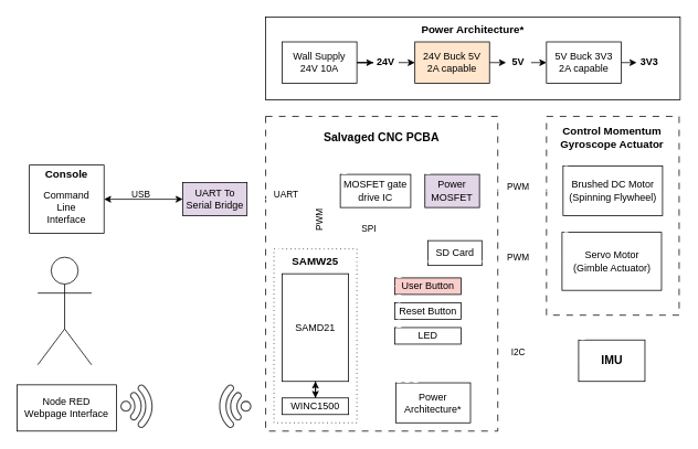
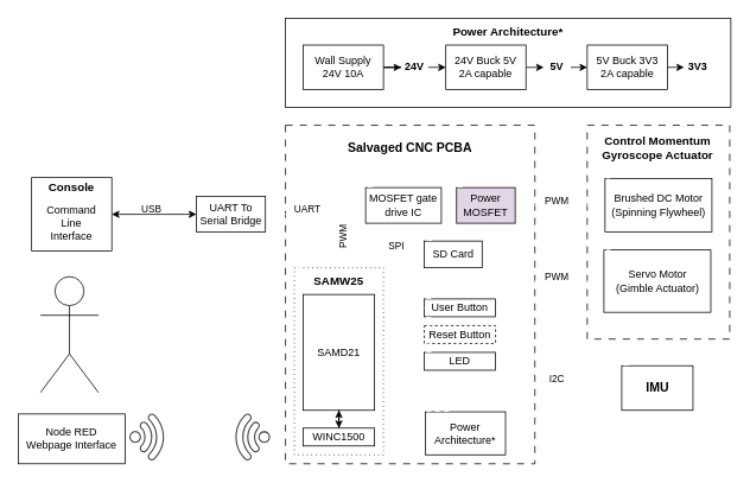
  <mxCell id="0" />
  <mxCell id="1" parent="0" />
  <mxCell id="2" value="" style="rounded=0;whiteSpace=wrap;html=1;dashed=1;dashPattern=8 8;" vertex="1" parent="1"><mxGeometry x="658.75" y="140" width="160" height="240" as="geometry" /></mxCell>
  <mxCell id="3" value="" style="group" vertex="1" connectable="0" parent="1"><mxGeometry x="677.5" y="280" width="120" height="70" as="geometry" /></mxCell>
  <mxCell id="4" value="" style="rounded=0;whiteSpace=wrap;html=1;" vertex="1" parent="3"><mxGeometry width="120" height="70" as="geometry" /></mxCell>
  <mxCell id="5" value="Servo Motor&lt;div&gt;(Gimble Actuator)&lt;/div&gt;" style="text;html=1;align=center;verticalAlign=middle;whiteSpace=wrap;rounded=0;" vertex="1" parent="3"><mxGeometry x="10" y="26.25" width="100" height="17.5" as="geometry" /></mxCell>
  <mxCell id="6" value="&lt;b&gt;&lt;font style=&quot;font-size: 13px;&quot;&gt;Control Momentum Gyroscope Actuator&lt;/font&gt;&lt;/b&gt;" style="text;html=1;align=center;verticalAlign=middle;whiteSpace=wrap;rounded=0;" vertex="1" parent="1"><mxGeometry x="658.75" y="150" width="157.5" height="30" as="geometry" /></mxCell>
  <mxCell id="7" value="" style="group" vertex="1" connectable="0" parent="1"><mxGeometry x="697.5" y="410" width="80" height="50" as="geometry" /></mxCell>
  <mxCell id="8" value="" style="rounded=0;whiteSpace=wrap;html=1;" vertex="1" parent="7"><mxGeometry width="80" height="50" as="geometry" /></mxCell>
  <mxCell id="9" value="&lt;b&gt;&lt;font style=&quot;font-size: 14px;&quot;&gt;IMU&lt;/font&gt;&lt;/b&gt;" style="text;html=1;align=center;verticalAlign=middle;whiteSpace=wrap;rounded=0;" vertex="1" parent="7"><mxGeometry x="20" y="18.75" width="40" height="12.5" as="geometry" /></mxCell>
  <mxCell id="10" value="" style="ellipse;whiteSpace=wrap;html=1;aspect=fixed;fillColor=light-dark(#FFFFFF,#FFFF00);strokeColor=none;" vertex="1" parent="7"><mxGeometry y="-10" width="10" height="10" as="geometry" /></mxCell>
  <mxCell id="11" value="" style="rounded=0;whiteSpace=wrap;html=1;" vertex="1" parent="1"><mxGeometry x="678.75" y="200" width="120" height="60" as="geometry" /></mxCell>
  <mxCell id="12" value="Brushed DC Motor&lt;div&gt;(Spinning Flywheel)&lt;/div&gt;" style="text;html=1;align=center;verticalAlign=middle;whiteSpace=wrap;rounded=0;container=0;" vertex="1" parent="1"><mxGeometry x="678.75" y="215" width="120" height="30" as="geometry" /></mxCell>
  <mxCell id="13" value="" style="rounded=0;whiteSpace=wrap;html=1;strokeColor=light-dark(#000000,#00CCCC);" vertex="1" parent="1"><mxGeometry x="320" y="20" width="500" height="100" as="geometry" /></mxCell>
  <mxCell id="14" value="&lt;b&gt;&lt;font style=&quot;font-size: 13px;&quot;&gt;Power Architecture*&lt;/font&gt;&lt;/b&gt;" style="text;html=1;align=center;verticalAlign=middle;whiteSpace=wrap;rounded=0;" vertex="1" parent="1"><mxGeometry x="505" y="20" width="130" height="30" as="geometry" /></mxCell>
  <mxCell id="15" style="edgeStyle=orthogonalEdgeStyle;rounded=0;orthogonalLoop=1;jettySize=auto;html=1;exitX=1;exitY=0.5;exitDx=0;exitDy=0;" edge="1" parent="1" source="16" target="22"><mxGeometry relative="1" as="geometry" /></mxCell>
  <mxCell id="16" value="Wall Supply&lt;div&gt;24V 10A&lt;/div&gt;" style="rounded=0;whiteSpace=wrap;html=1;" vertex="1" parent="1"><mxGeometry x="340" y="50" width="90" height="50" as="geometry" /></mxCell>
  <mxCell id="17" style="edgeStyle=orthogonalEdgeStyle;rounded=0;orthogonalLoop=1;jettySize=auto;html=1;exitX=1;exitY=0.5;exitDx=0;exitDy=0;entryX=0;entryY=0.5;entryDx=0;entryDy=0;" edge="1" parent="1" source="18" target="24"><mxGeometry relative="1" as="geometry" /></mxCell>
- <mxCell id="18" value="24V Buck 5V&lt;div&gt;2A capable&lt;/div&gt;" style="rounded=0;whiteSpace=wrap;html=1;fillColor=#ffe6cc;" vertex="1" parent="1"><mxGeometry x="500" y="50" width="90" height="50" as="geometry" /></mxCell>
+ <mxCell id="18" value="24V Buck 5V&lt;div&gt;2A capable&lt;/div&gt;" style="rounded=0;whiteSpace=wrap;html=1;" vertex="1" parent="1"><mxGeometry x="500" y="50" width="90" height="50" as="geometry" /></mxCell>
  <mxCell id="19" style="edgeStyle=orthogonalEdgeStyle;rounded=0;orthogonalLoop=1;jettySize=auto;html=1;exitX=1;exitY=0.5;exitDx=0;exitDy=0;entryX=0;entryY=0.5;entryDx=0;entryDy=0;" edge="1" parent="1" source="20" target="25"><mxGeometry relative="1" as="geometry" /></mxCell>
  <mxCell id="20" value="5V Buck 3V3&lt;div&gt;2A capable&lt;/div&gt;" style="rounded=0;whiteSpace=wrap;html=1;" vertex="1" parent="1"><mxGeometry x="658.75" y="50" width="90" height="50" as="geometry" /></mxCell>
  <mxCell id="21" style="edgeStyle=orthogonalEdgeStyle;rounded=0;orthogonalLoop=1;jettySize=auto;html=1;exitX=1;exitY=0.5;exitDx=0;exitDy=0;entryX=0;entryY=0.5;entryDx=0;entryDy=0;" edge="1" parent="1" source="22" target="18"><mxGeometry relative="1" as="geometry" /></mxCell>
  <mxCell id="22" value="&lt;b&gt;24V&lt;/b&gt;" style="ellipse;whiteSpace=wrap;html=1;aspect=fixed;fillColor=light-dark(#FFFFFF,#FF3333);strokeColor=none;fontColor=light-dark(#000000,#000000);" vertex="1" parent="1"><mxGeometry x="450" y="60" width="30" height="30" as="geometry" /></mxCell>
  <mxCell id="23" style="edgeStyle=orthogonalEdgeStyle;rounded=0;orthogonalLoop=1;jettySize=auto;html=1;exitX=1;exitY=0.5;exitDx=0;exitDy=0;entryX=0;entryY=0.5;entryDx=0;entryDy=0;" edge="1" parent="1" source="24" target="20"><mxGeometry relative="1" as="geometry" /></mxCell>
  <mxCell id="24" value="&lt;font style=&quot;color: light-dark(rgb(0, 0, 0), rgb(0, 0, 0));&quot;&gt;&lt;b&gt;5V&lt;/b&gt;&lt;/font&gt;" style="ellipse;whiteSpace=wrap;html=1;aspect=fixed;fillColor=light-dark(#FFFFFF,#FF8000);strokeColor=none;" vertex="1" parent="1"><mxGeometry x="610" y="60" width="30" height="30" as="geometry" /></mxCell>
  <mxCell id="25" value="&lt;font style=&quot;color: light-dark(rgb(0, 0, 0), rgb(0, 0, 0));&quot;&gt;&lt;b&gt;3V3&lt;/b&gt;&lt;/font&gt;" style="ellipse;whiteSpace=wrap;html=1;aspect=fixed;fillColor=light-dark(#FFFFFF,#FFFF00);strokeColor=none;" vertex="1" parent="1"><mxGeometry x="767.5" y="60" width="30" height="30" as="geometry" /></mxCell>
  <mxCell id="26" value="" style="sketch=0;pointerEvents=1;shadow=0;dashed=0;html=1;strokeColor=none;fillColor=#434445;aspect=fixed;labelPosition=center;verticalLabelPosition=bottom;verticalAlign=top;align=center;outlineConnect=0;shape=mxgraph.vvd.wi_fi;rotation=225;container=0;" vertex="1" parent="1"><mxGeometry x="257.5" y="470" width="40" height="40" as="geometry" /></mxCell>
  <mxCell id="27" value="&lt;font style=&quot;font-size: 11px;&quot;&gt;PWM&lt;/font&gt;" style="text;html=1;align=center;verticalAlign=middle;whiteSpace=wrap;rounded=0;container=0;" vertex="1" parent="1"><mxGeometry x="350" y="270" width="30" height="20" as="geometry" /></mxCell>
  <mxCell id="28" value="" style="rounded=0;whiteSpace=wrap;html=1;dashed=1;dashPattern=8 8;" vertex="1" parent="1"><mxGeometry x="320" y="140" width="280" height="380" as="geometry" /></mxCell>
  <mxCell id="29" value="&lt;b&gt;&lt;font style=&quot;font-size: 14px;&quot;&gt;Salvaged CNC PCBA&lt;/font&gt;&lt;/b&gt;" style="text;html=1;align=center;verticalAlign=middle;whiteSpace=wrap;rounded=0;" vertex="1" parent="1"><mxGeometry x="381.25" y="155" width="157.5" height="20" as="geometry" /></mxCell>
  <mxCell id="30" value="" style="rounded=0;whiteSpace=wrap;html=1;dashed=1;dashPattern=1 4;" vertex="1" parent="1"><mxGeometry x="330" y="300" width="100" height="210" as="geometry" /></mxCell>
  <mxCell id="31" value="&lt;b&gt;&lt;font style=&quot;font-size: 13px;&quot;&gt;SAMW25&lt;/font&gt;&lt;/b&gt;" style="text;html=1;align=center;verticalAlign=middle;whiteSpace=wrap;rounded=0;" vertex="1" parent="1"><mxGeometry x="350" y="300" width="60" height="30" as="geometry" /></mxCell>
  <mxCell id="32" style="edgeStyle=orthogonalEdgeStyle;rounded=0;orthogonalLoop=1;jettySize=auto;html=1;entryX=0;entryY=0.5;entryDx=0;entryDy=0;strokeColor=light-dark(#FFFFFF,#FFFF00);" edge="1" parent="1" target="37"><mxGeometry relative="1" as="geometry"><mxPoint x="390" y="300" as="sourcePoint" /><mxPoint x="380.01" y="215" as="targetPoint" /><Array as="points"><mxPoint x="390" y="300" /><mxPoint x="390" y="230" /></Array></mxGeometry></mxCell>
  <mxCell id="33" style="edgeStyle=orthogonalEdgeStyle;rounded=0;orthogonalLoop=1;jettySize=auto;html=1;entryX=0;entryY=0.5;entryDx=0;entryDy=0;exitX=0.992;exitY=0.418;exitDx=0;exitDy=0;exitPerimeter=0;strokeColor=light-dark(#FFFFFF,#FFFF00);" edge="1" parent="1" target="51"><mxGeometry relative="1" as="geometry"><mxPoint x="430" y="404.42" as="sourcePoint" /></mxGeometry></mxCell>
  <mxCell id="34" value="SAMD21" style="rounded=0;whiteSpace=wrap;html=1;" vertex="1" parent="1"><mxGeometry x="340" y="330" width="80" height="130" as="geometry" /></mxCell>
  <mxCell id="35" style="edgeStyle=orthogonalEdgeStyle;rounded=0;orthogonalLoop=1;jettySize=auto;html=1;exitX=0.5;exitY=0;exitDx=0;exitDy=0;startArrow=classic;startFill=1;" edge="1" parent="1" source="36" target="34"><mxGeometry relative="1" as="geometry" /></mxCell>
  <mxCell id="36" value="WINC1500" style="rounded=0;whiteSpace=wrap;html=1;" vertex="1" parent="1"><mxGeometry x="340" y="480" width="80" height="20" as="geometry" /></mxCell>
  <mxCell id="37" value="MOSFET gate drive IC" style="rounded=0;whiteSpace=wrap;html=1;container=1;" vertex="1" parent="1"><mxGeometry x="410" y="210" width="85" height="40" as="geometry"><mxRectangle x="370" y="230" width="160" height="30" as="alternateBounds" /></mxGeometry></mxCell>
  <mxCell id="38" style="edgeStyle=orthogonalEdgeStyle;rounded=0;orthogonalLoop=1;jettySize=auto;html=1;exitX=1;exitY=0.5;exitDx=0;exitDy=0;entryX=0;entryY=0.5;entryDx=0;entryDy=0;strokeColor=light-dark(#FFFFFF,#FF3333);" edge="1" parent="1" source="39" target="12"><mxGeometry relative="1" as="geometry"><Array as="points"><mxPoint x="576" y="230" /></Array></mxGeometry></mxCell>
  <mxCell id="39" value="Power MOSFET" style="rounded=0;whiteSpace=wrap;html=1;container=1;fillColor=#e1d5e7;" vertex="1" parent="1"><mxGeometry x="512.1" y="210" width="65.8" height="40" as="geometry" /></mxCell>
  <mxCell id="40" value="Power Architecture*" style="rounded=0;whiteSpace=wrap;html=1;strokeColor=light-dark(#000000,#00CCCC);" vertex="1" parent="1"><mxGeometry x="477.05" y="461.72" width="90" height="48.28" as="geometry" /></mxCell>
  <mxCell id="41" value="" style="ellipse;whiteSpace=wrap;html=1;aspect=fixed;fillColor=light-dark(#FFFFFF,#FF8000);strokeColor=none;" vertex="1" parent="1"><mxGeometry x="410" y="200" width="10" height="10" as="geometry" /></mxCell>
  <mxCell id="42" value="" style="ellipse;whiteSpace=wrap;html=1;aspect=fixed;fillColor=light-dark(#FFFFFF,#FFFF00);strokeColor=none;" vertex="1" parent="1"><mxGeometry x="330" y="290" width="10" height="10" as="geometry" /></mxCell>
  <mxCell id="43" value="" style="ellipse;whiteSpace=wrap;html=1;aspect=fixed;fillColor=light-dark(#FFFFFF,#FF3333);strokeColor=none;" vertex="1" parent="1"><mxGeometry x="475.8" y="451.72" width="10" height="10" as="geometry" /></mxCell>
  <mxCell id="44" value="" style="ellipse;whiteSpace=wrap;html=1;aspect=fixed;fillColor=light-dark(#FFFFFF,#FF8000);strokeColor=none;" vertex="1" parent="1"><mxGeometry x="485.8" y="451.72" width="10" height="10" as="geometry" /></mxCell>
  <mxCell id="45" value="" style="ellipse;whiteSpace=wrap;html=1;aspect=fixed;fillColor=light-dark(#FFFFFF,#FFFF00);strokeColor=none;" vertex="1" parent="1"><mxGeometry x="495.8" y="451.72" width="10" height="10" as="geometry" /></mxCell>
  <mxCell id="46" value="" style="ellipse;whiteSpace=wrap;html=1;aspect=fixed;fillColor=light-dark(#FFFFFF,#FF3333);strokeColor=none;" vertex="1" parent="1"><mxGeometry x="510.8" y="200" width="10" height="10" as="geometry" /></mxCell>
  <mxCell id="47" value="&lt;font style=&quot;font-size: 11px;&quot;&gt;PWM&lt;/font&gt;" style="text;html=1;align=center;verticalAlign=middle;whiteSpace=wrap;rounded=0;" vertex="1" parent="1"><mxGeometry x="610" y="215" width="30" height="20" as="geometry" /></mxCell>
- <mxCell id="48" value="User Button" style="rounded=0;whiteSpace=wrap;html=1;container=1;fillColor=#f8cecc;" vertex="1" parent="1"><mxGeometry x="475.8" y="335" width="80" height="20" as="geometry" /></mxCell>
+ <mxCell id="48" value="User Button" style="rounded=0;whiteSpace=wrap;html=1;container=1;" vertex="1" parent="1"><mxGeometry x="475.8" y="335" width="80" height="20" as="geometry" /></mxCell>
  <mxCell id="49" style="edgeStyle=orthogonalEdgeStyle;rounded=0;orthogonalLoop=1;jettySize=auto;html=1;exitX=0;exitY=0.5;exitDx=0;exitDy=0;strokeColor=light-dark(#FFFFFF,#FFFF00);" edge="1" parent="1" source="50"><mxGeometry relative="1" as="geometry"><mxPoint x="430.8" y="375" as="targetPoint" /></mxGeometry></mxCell>
- <mxCell id="50" value="Reset Button" style="rounded=0;whiteSpace=wrap;html=1;container=1;" vertex="1" parent="1"><mxGeometry x="475.8" y="365" width="80" height="20" as="geometry" /></mxCell>
+ <mxCell id="50" value="Reset Button" style="rounded=0;whiteSpace=wrap;html=1;container=1;dashed=1;" vertex="1" parent="1"><mxGeometry x="475.8" y="365" width="80" height="20" as="geometry" /></mxCell>
  <mxCell id="51" value="LED" style="rounded=0;whiteSpace=wrap;html=1;container=1;" vertex="1" parent="1"><mxGeometry x="475.8" y="395" width="80" height="20" as="geometry" /></mxCell>
  <mxCell id="52" style="edgeStyle=orthogonalEdgeStyle;rounded=0;orthogonalLoop=1;jettySize=auto;html=1;exitX=0;exitY=0.5;exitDx=0;exitDy=0;entryX=0.992;entryY=0.103;entryDx=0;entryDy=0;entryPerimeter=0;strokeColor=light-dark(#FFFFFF,#FFFF00);" edge="1" parent="1" source="48"><mxGeometry relative="1" as="geometry"><mxPoint x="430" y="344.57" as="targetPoint" /></mxGeometry></mxCell>
  <mxCell id="53" value="" style="ellipse;whiteSpace=wrap;html=1;aspect=fixed;fillColor=light-dark(#FFFFFF,#FFFF00);strokeColor=none;" vertex="1" parent="1"><mxGeometry x="475.8" y="325" width="10" height="10" as="geometry" /></mxCell>
  <mxCell id="54" value="" style="ellipse;whiteSpace=wrap;html=1;aspect=fixed;fillColor=light-dark(#FFFFFF,#FFFF00);strokeColor=none;" vertex="1" parent="1"><mxGeometry x="475.8" y="355" width="10" height="10" as="geometry" /></mxCell>
  <mxCell id="55" value="" style="ellipse;whiteSpace=wrap;html=1;aspect=fixed;fillColor=light-dark(#FFFFFF,#FFFF00);strokeColor=none;" vertex="1" parent="1"><mxGeometry x="475.8" y="385" width="10" height="10" as="geometry" /></mxCell>
  <mxCell id="56" value="" style="ellipse;whiteSpace=wrap;html=1;aspect=fixed;fillColor=light-dark(#FFFFFF,#FF8000);strokeColor=none;" vertex="1" parent="1"><mxGeometry x="677.5" y="270" width="10" height="10" as="geometry" /></mxCell>
  <mxCell id="57" value="" style="ellipse;whiteSpace=wrap;html=1;aspect=fixed;fillColor=light-dark(#FFFFFF,#FF3333);strokeColor=none;" vertex="1" parent="1"><mxGeometry x="677.5" y="190" width="10" height="10" as="geometry" /></mxCell>
  <mxCell id="58" style="edgeStyle=orthogonalEdgeStyle;rounded=0;orthogonalLoop=1;jettySize=auto;html=1;startArrow=classic;startFill=1;strokeColor=light-dark(#FFFFFF,#FFFF00);exitX=0;exitY=0.5;exitDx=0;exitDy=0;" edge="1" parent="1" source="8"><mxGeometry relative="1" as="geometry"><mxPoint x="670" y="430" as="sourcePoint" /><mxPoint x="430" y="435" as="targetPoint" /><Array as="points"><mxPoint x="430" y="435" /></Array></mxGeometry></mxCell>
  <mxCell id="59" value="&lt;font style=&quot;font-size: 11px;&quot;&gt;I2C&lt;/font&gt;" style="text;html=1;align=center;verticalAlign=middle;whiteSpace=wrap;rounded=0;" vertex="1" parent="1"><mxGeometry x="610" y="415" width="30" height="20" as="geometry" /></mxCell>
  <mxCell id="60" style="edgeStyle=orthogonalEdgeStyle;rounded=0;orthogonalLoop=1;jettySize=auto;html=1;exitX=0;exitY=0.5;exitDx=0;exitDy=0;entryX=0.867;entryY=0;entryDx=0;entryDy=0;entryPerimeter=0;strokeColor=light-dark(#FFFFFF,#FFFF00);startArrow=classicThin;startFill=1;" edge="1" parent="1" source="61" target="30"><mxGeometry relative="1" as="geometry"><mxPoint x="430" y="300" as="targetPoint" /><Array as="points"><mxPoint x="417" y="285" /></Array></mxGeometry></mxCell>
- <mxCell id="61" value="SD Card" style="rounded=0;whiteSpace=wrap;html=1;" vertex="1" parent="1"><mxGeometry x="515.8" y="290" width="65" height="30" as="geometry" /></mxCell>
+ <mxCell id="61" value="SD Card" style="rounded=0;whiteSpace=wrap;html=1;" vertex="1" parent="1"><mxGeometry x="475.8" y="270" width="65" height="30" as="geometry" /></mxCell>
  <mxCell id="62" value="&lt;font style=&quot;font-size: 11px;&quot;&gt;PWM&lt;/font&gt;" style="text;html=1;align=center;verticalAlign=middle;whiteSpace=wrap;rounded=0;rotation=270;" vertex="1" parent="1"><mxGeometry x="370" y="255" width="30" height="20" as="geometry" /></mxCell>
  <mxCell id="63" style="edgeStyle=orthogonalEdgeStyle;rounded=0;orthogonalLoop=1;jettySize=auto;html=1;exitX=1.002;exitY=0.072;exitDx=0;exitDy=0;entryX=0;entryY=0.5;entryDx=0;entryDy=0;strokeColor=light-dark(#FFFFFF,#FFFF00);exitPerimeter=0;" edge="1" parent="1" source="30" target="4"><mxGeometry relative="1" as="geometry"><mxPoint x="660" y="605" as="sourcePoint" /><mxPoint x="660" y="520" as="targetPoint" /><Array as="points" /></mxGeometry></mxCell>
  <mxCell id="64" value="&lt;font style=&quot;font-size: 11px;&quot;&gt;PWM&lt;/font&gt;" style="text;html=1;align=center;verticalAlign=middle;whiteSpace=wrap;rounded=0;" vertex="1" parent="1"><mxGeometry x="610" y="300" width="30" height="20" as="geometry" /></mxCell>
  <mxCell id="65" value="" style="ellipse;whiteSpace=wrap;html=1;aspect=fixed;fillColor=light-dark(#FFFFFF,#FFFF00);strokeColor=none;" vertex="1" parent="1"><mxGeometry x="477.05" y="260" width="10" height="10" as="geometry" /></mxCell>
  <mxCell id="66" value="&lt;span style=&quot;font-size: 11px;&quot;&gt;SPI&lt;/span&gt;" style="text;html=1;align=center;verticalAlign=middle;whiteSpace=wrap;rounded=0;" vertex="1" parent="1"><mxGeometry x="430" y="265" width="30" height="20" as="geometry" /></mxCell>
  <mxCell id="67" style="edgeStyle=orthogonalEdgeStyle;rounded=0;orthogonalLoop=1;jettySize=auto;html=1;exitX=0;exitY=0.5;exitDx=0;exitDy=0;entryX=1;entryY=0.5;entryDx=0;entryDy=0;startArrow=classic;startFill=1;" edge="1" parent="1" source="69" target="76"><mxGeometry relative="1" as="geometry"><mxPoint x="180" y="240" as="targetPoint" /></mxGeometry></mxCell>
  <mxCell id="68" style="edgeStyle=orthogonalEdgeStyle;rounded=0;orthogonalLoop=1;jettySize=auto;html=1;exitX=1;exitY=0.5;exitDx=0;exitDy=0;entryX=0.25;entryY=0;entryDx=0;entryDy=0;strokeColor=light-dark(#FFFFFF,#FFFF00);startArrow=classic;startFill=1;" edge="1" parent="1" source="69" target="31"><mxGeometry relative="1" as="geometry" /></mxCell>
- <mxCell id="69" value="UART To Serial Bridge" style="rounded=0;whiteSpace=wrap;html=1;container=1;fillColor=#e1d5e7;" vertex="1" parent="1"><mxGeometry x="220" y="220" width="77.5" height="40" as="geometry" /></mxCell>
+ <mxCell id="69" value="UART To Serial Bridge" style="rounded=0;whiteSpace=wrap;html=1;container=1;" vertex="1" parent="1"><mxGeometry x="220" y="220" width="77.5" height="40" as="geometry" /></mxCell>
  <mxCell id="70" value="&lt;span style=&quot;font-size: 11px;&quot;&gt;USB&lt;/span&gt;" style="text;html=1;align=center;verticalAlign=middle;whiteSpace=wrap;rounded=0;" vertex="1" parent="1"><mxGeometry x="155" y="225" width="30" height="20" as="geometry" /></mxCell>
  <mxCell id="71" value="&lt;span style=&quot;font-size: 11px;&quot;&gt;UART&lt;/span&gt;" style="text;html=1;align=center;verticalAlign=middle;whiteSpace=wrap;rounded=0;" vertex="1" parent="1"><mxGeometry x="330" y="225" width="30" height="20" as="geometry" /></mxCell>
  <mxCell id="72" value="" style="rounded=0;whiteSpace=wrap;html=1;" vertex="1" parent="1"><mxGeometry x="20" y="464.14" width="120" height="55.86" as="geometry" /></mxCell>
  <mxCell id="73" value="Node RED Webpage Interface" style="text;html=1;align=center;verticalAlign=middle;whiteSpace=wrap;rounded=0;" vertex="1" parent="1"><mxGeometry x="25" y="477.07" width="110" height="30" as="geometry" /></mxCell>
  <mxCell id="74" value="" style="sketch=0;pointerEvents=1;shadow=0;dashed=0;html=1;strokeColor=none;fillColor=#434445;aspect=fixed;labelPosition=center;verticalLabelPosition=bottom;verticalAlign=top;align=center;outlineConnect=0;shape=mxgraph.vvd.wi_fi;rotation=45;" vertex="1" parent="1"><mxGeometry x="150" y="470" width="40" height="40" as="geometry" /></mxCell>
  <mxCell id="75" value="Actor" style="shape=umlActor;verticalLabelPosition=bottom;verticalAlign=top;outlineConnect=0;fontColor=none;html=1;noLabel=1;" vertex="1" parent="1"><mxGeometry x="45" y="310" width="65" height="130" as="geometry" /></mxCell>
  <mxCell id="76" value="" style="rounded=0;whiteSpace=wrap;html=1;" vertex="1" parent="1"><mxGeometry x="35" y="198.75" width="90" height="82.5" as="geometry" /></mxCell>
  <mxCell id="77" value="&lt;b&gt;&lt;font style=&quot;font-size: 13px;&quot;&gt;Console&lt;/font&gt;&lt;/b&gt;" style="text;html=1;align=center;verticalAlign=middle;whiteSpace=wrap;rounded=0;" vertex="1" parent="1"><mxGeometry x="50" y="195" width="60" height="30" as="geometry" /></mxCell>
  <mxCell id="78" value="Command Line Interface" style="text;html=1;align=center;verticalAlign=middle;whiteSpace=wrap;rounded=0;" vertex="1" parent="1"><mxGeometry x="45" y="235" width="70" height="30" as="geometry" /></mxCell>
